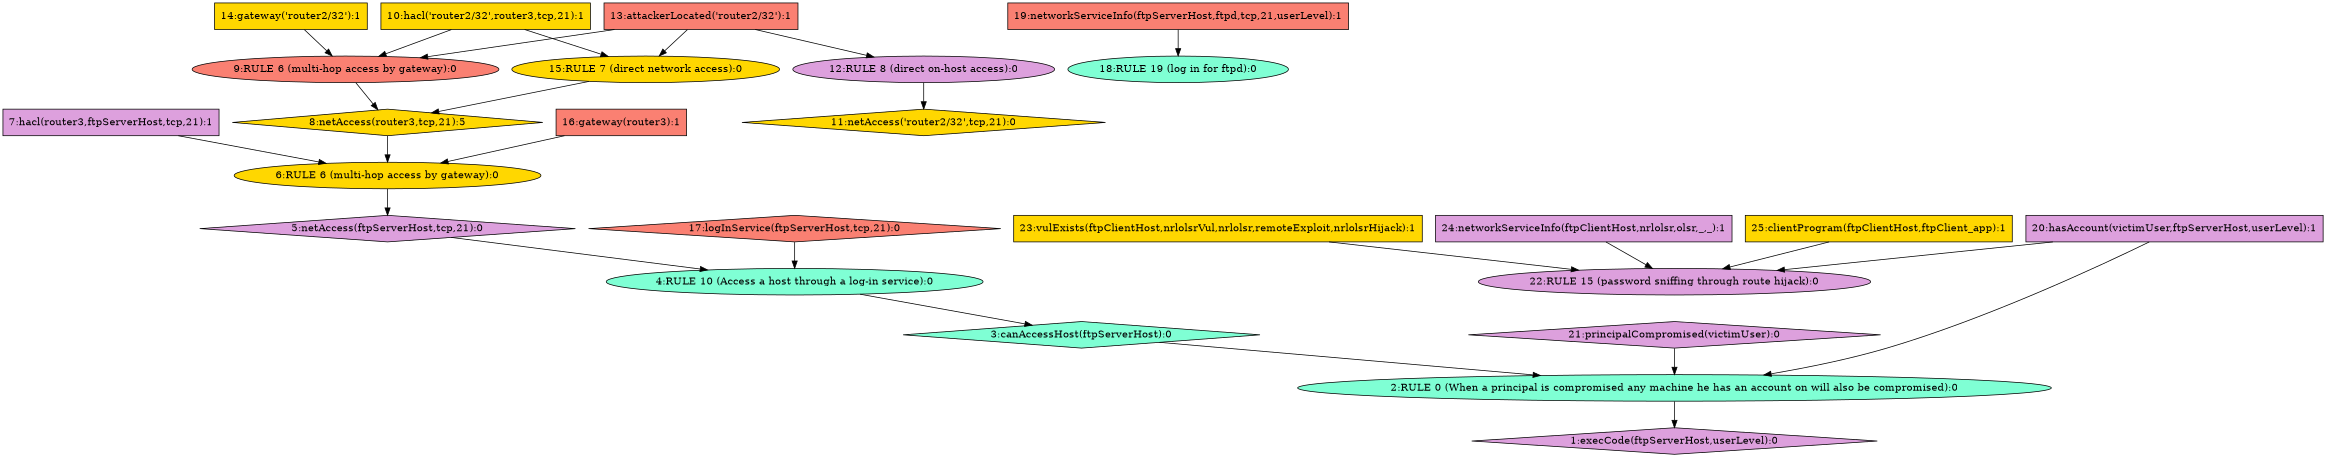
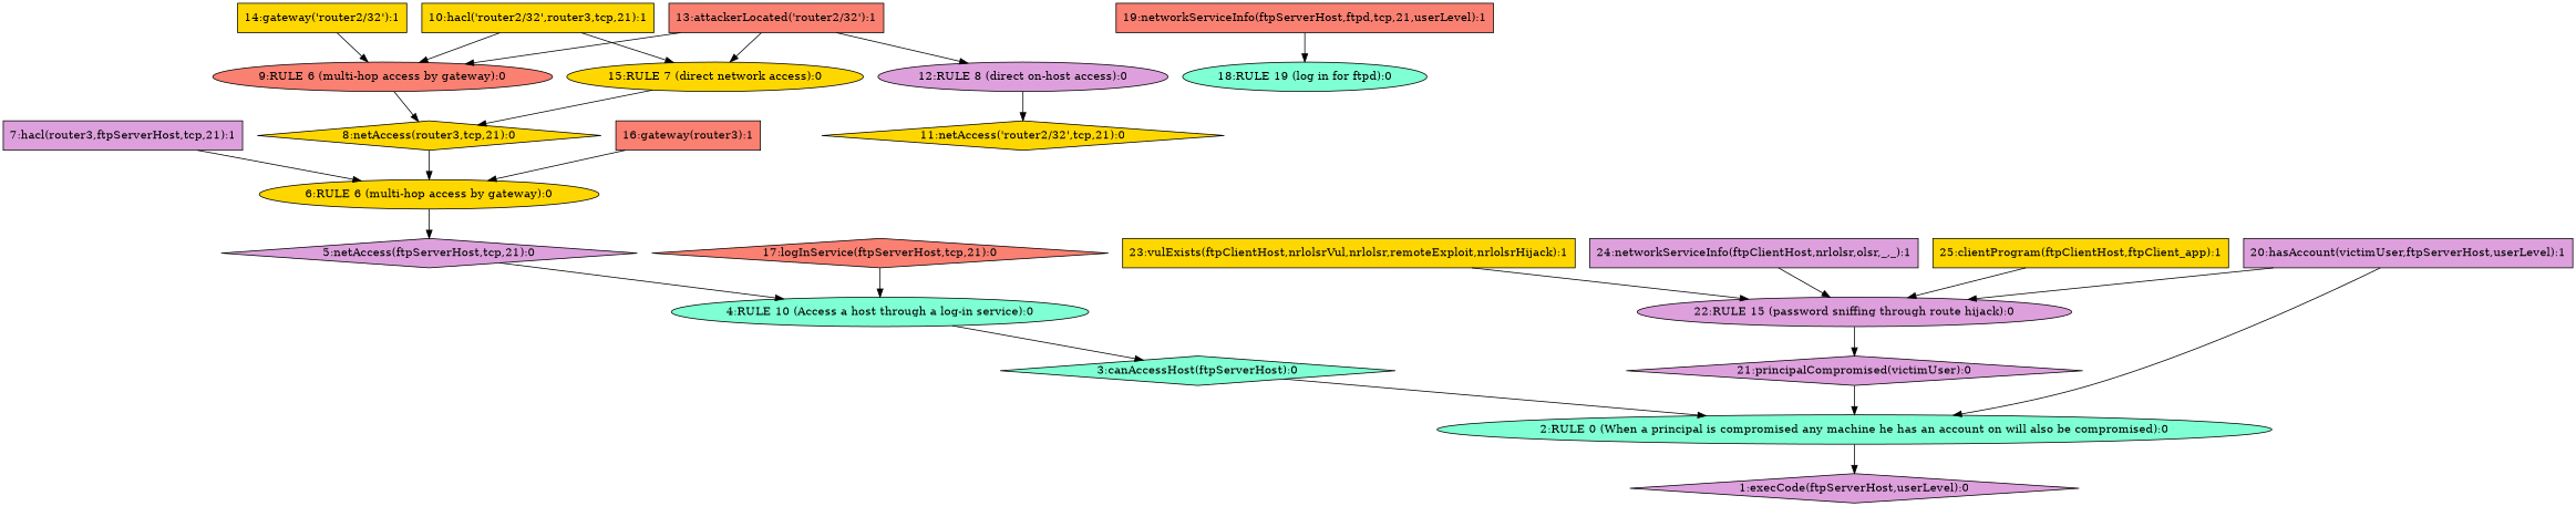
  digraph {
    node [fillcolor=plum shape=box style=filled]
    n1 [label="1:execCode(ftpServerHost,userLevel):0" shape=diamond]
    n2 [fillcolor=aquamarine label="2:RULE 0 (When a principal is compromised any machine he has an account on will also be compromised):0" shape=ellipse]
    n3 [fillcolor=aquamarine label="3:canAccessHost(ftpServerHost):0" shape=diamond]
    n4 [fillcolor=aquamarine label="4:RULE 10 (Access a host through a log-in service):0" shape=ellipse]
    n5 [label="5:netAccess(ftpServerHost,tcp,21):0" shape=diamond]
    n6 [fillcolor=gold label="6:RULE 6 (multi-hop access by gateway):0" shape=ellipse]
    n7 [label="7:hacl(router3,ftpServerHost,tcp,21):1"]
-   n8 [fillcolor=gold label="8:netAccess(router3,tcp,21):5" shape=diamond]
+   n8 [fillcolor=gold label="8:netAccess(router3,tcp,21):0" shape=diamond]
    n9 [fillcolor=salmon label="9:RULE 6 (multi-hop access by gateway):0" shape=ellipse]
    n10 [fillcolor=gold label="10:hacl('router2/32',router3,tcp,21):1"]
    n11 [fillcolor=gold label="15:RULE 7 (direct network access):0" shape=ellipse]
    n12 [fillcolor=gold label="11:netAccess('router2/32',tcp,21):0" shape=diamond]
    n13 [label="12:RULE 8 (direct on-host access):0" shape=ellipse]
    n14 [fillcolor=salmon label="13:attackerLocated('router2/32'):1"]
    n15 [fillcolor=gold label="14:gateway('router2/32'):1"]
    n16 [fillcolor=salmon label="16:gateway(router3):1"]
    n17 [fillcolor=salmon label="17:logInService(ftpServerHost,tcp,21):0" shape=diamond]
    n18 [label="22:RULE 15 (password sniffing through route hijack):0" shape=ellipse]
    n19 [label="21:principalCompromised(victimUser):0" shape=diamond]
    n20 [fillcolor=aquamarine label="18:RULE 19 (log in for ftpd):0" shape=ellipse]
    n21 [fillcolor=salmon label="19:networkServiceInfo(ftpServerHost,ftpd,tcp,21,userLevel):1"]
    n22 [label="20:hasAccount(victimUser,ftpServerHost,userLevel):1"]
    n23 [fillcolor=gold label="23:vulExists(ftpClientHost,nrlolsrVul,nrlolsr,remoteExploit,nrlolsrHijack):1"]
    n24 [label="24:networkServiceInfo(ftpClientHost,nrlolsr,olsr,_,_):1"]
    n25 [fillcolor=gold label="25:clientProgram(ftpClientHost,ftpClient_app):1"]
    n2 -> n1
    n3 -> n2
    n4 -> n3
    n5 -> n4
    n6 -> n5
    n7 -> n6
    n8 -> n6
    n9 -> n8
    n10 -> n9
    n10 -> n11
    n11 -> n8
    n13 -> n12
    n14 -> n9
    n14 -> n11
    n14 -> n13
    n15 -> n9
    n16 -> n6
    n17 -> n4
+   n18 -> n19
    n19 -> n2
    n21 -> n20
    n22 -> n2
    n22 -> n18
    n23 -> n18
    n24 -> n18
    n25 -> n18
  }
